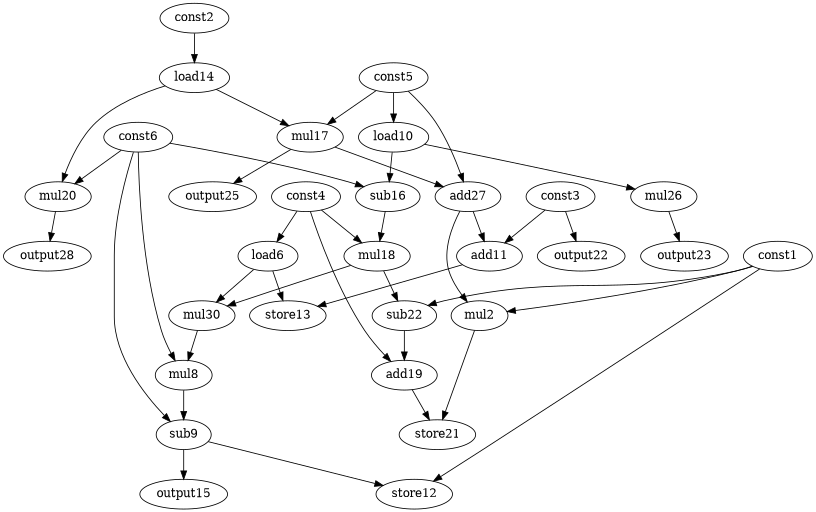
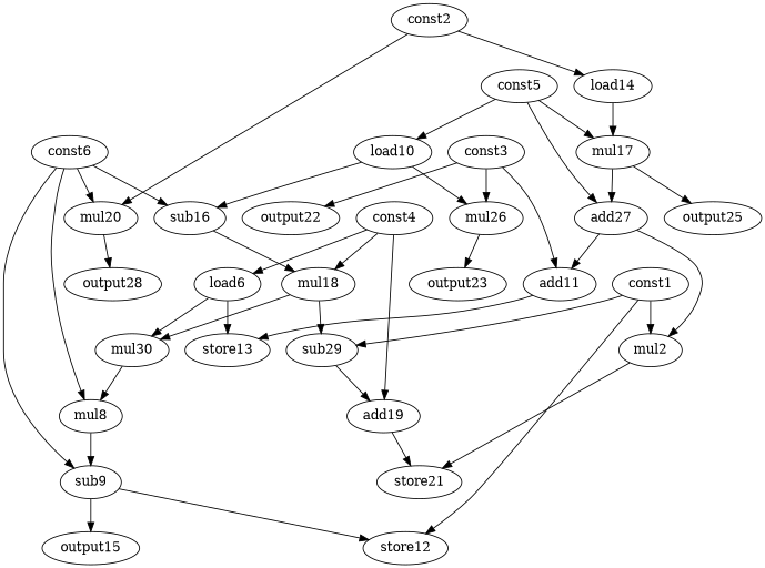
  digraph {
    node [opcode=mul]
    edge [operand=0]
    n1 [label=const6 opcode=const]
    mul8
    sub9 [opcode=sub]
    sub16 [opcode=sub]
    mul20
    store12 [opcode=store]
    output15 [opcode=output]
    mul18
    output28 [opcode=output]
    const1 [opcode=const]
    n11 [label=mul2]
-   sub29 [opcode=sub label=sub22]
+   sub29 [opcode=sub]
    store21 [opcode=store]
    add19 [opcode=add]
    const2 [opcode=const]
    load14 [opcode=load]
    mul17
    const3 [opcode=const]
    add11 [opcode=add]
    output22 [opcode=output]
    mul26
    store13 [opcode=store]
    output23 [opcode=output]
    const4 [opcode=const]
    load6 [opcode=load]
    mul30
    const5 [opcode=const]
    load10 [opcode=load]
    add27 [opcode=add]
    output25 [opcode=output]
    n1 -> mul8
    n1 -> sub9
    n1 -> sub16
    n1 -> mul20
    mul8 -> sub9 [operand=1]
    sub9 -> store12 [operand=1]
    sub9 -> output15
    sub16 -> mul18
    mul20 -> output28
    mul18 -> sub29 [operand=1]
    mul18 -> mul30
    const1 -> store12
    const1 -> n11
    const1 -> sub29
    n11 -> store21 [operand=1]
    sub29 -> add19 [operand=1]
    add19 -> store21
    const2 -> load14
-   load14 -> mul20 [operand=1]
+   const2 -> mul20 [operand=1]
    load14 -> mul17 [operand=1]
    mul17 -> add27
    mul17 -> output25
    const3 -> add11 [operand=1]
    const3 -> output22
+   const3 -> mul26 [operand=1]
    add11 -> store13
    mul26 -> output23
    const4 -> mul18 [operand=1]
    const4 -> add19
    const4 -> load6
    load6 -> store13 [operand=1]
    load6 -> mul30 [operand=1]
    mul30 -> mul8 [operand=1]
    const5 -> mul17
    const5 -> load10
    const5 -> add27 [operand=1]
    load10 -> sub16 [operand=1]
    load10 -> mul26
    add27 -> n11 [operand=1]
    add27 -> add11
  }
